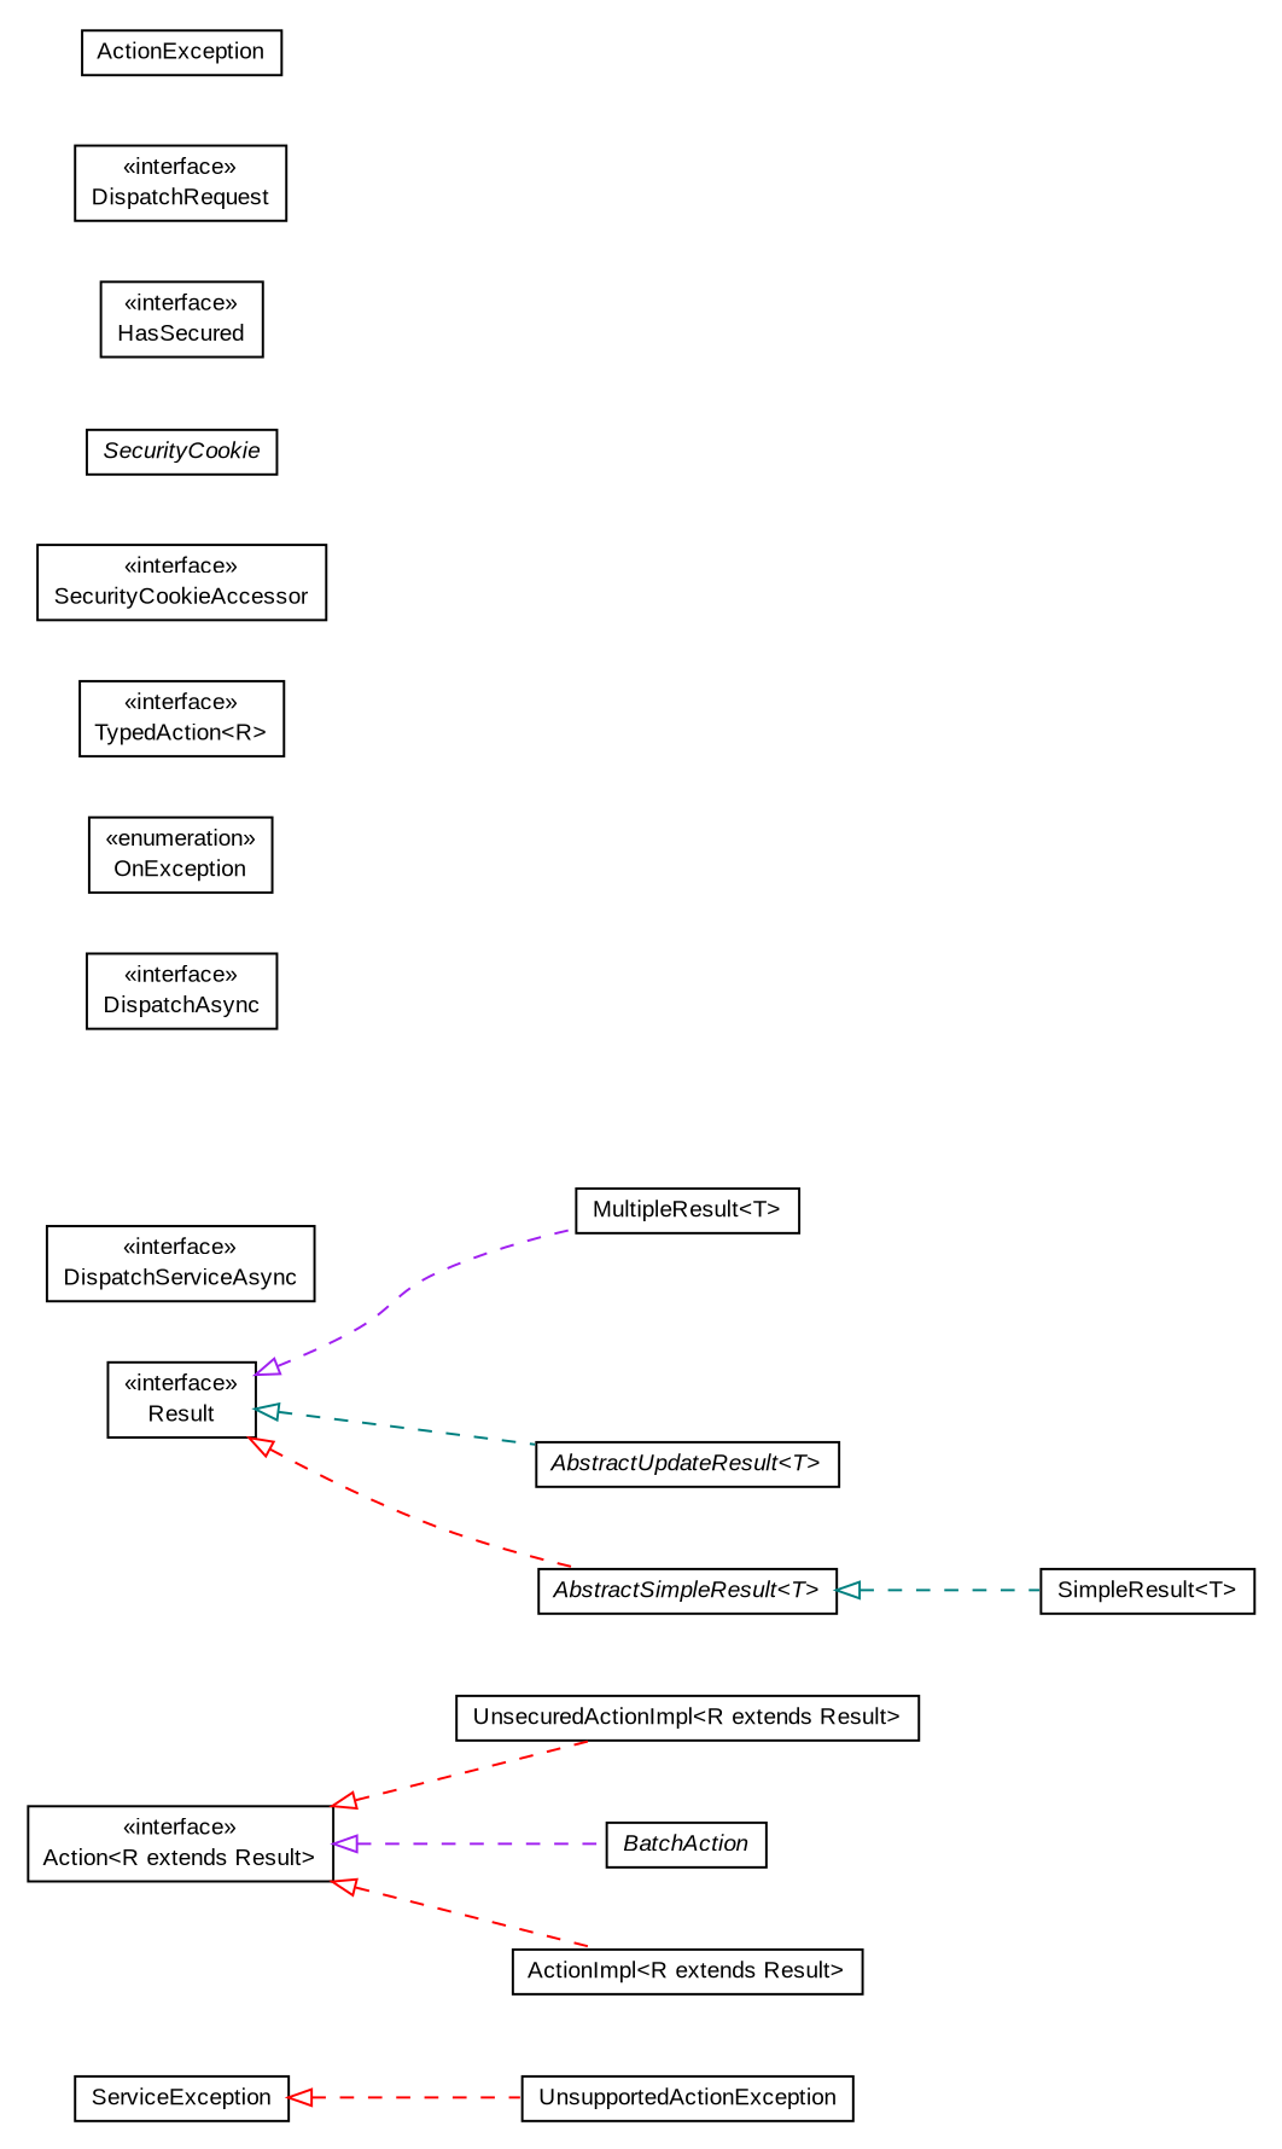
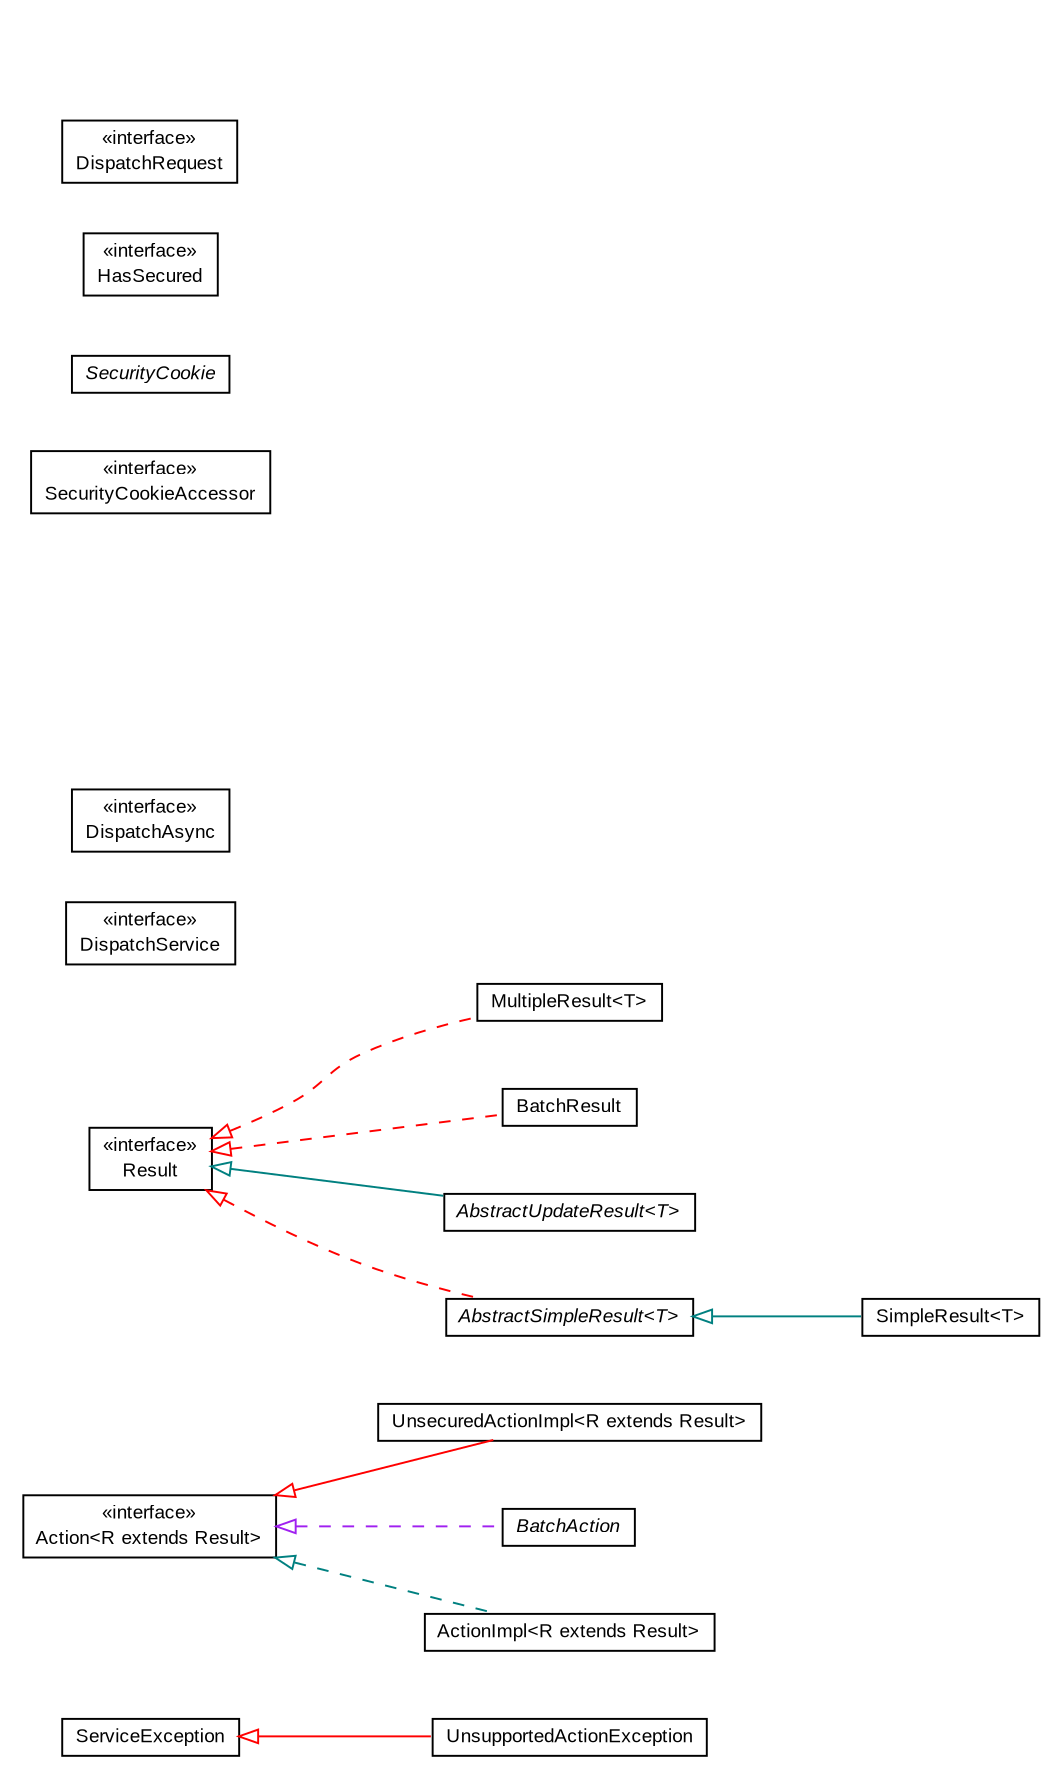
  digraph {
    nodesep=0.25
    rankdir=LR
    ranksep=0.5
    node [fontcolor=black fontname=arial fontsize=10.0 shape=plaintext]
    edge [arrowtail=empty color=red dir=back fontname=arial fontsize=10 headport=p labelfontname=arial labelfontsize=10 tailport=p style=dashed]
    n1 [label=<<table title="com.gwtplatform.dispatch.shared.UnsupportedActionException" border="0" cellborder="1" cellspacing="0" cellpadding="2" port="p" href="./UnsupportedActionException.html"> 		<tr><td><table border="0" cellspacing="0" cellpadding="1"> <tr><td align="center" balign="center"> UnsupportedActionException </td></tr> 		</table></td></tr> 		</table>>]
    n2 [label=<<table title="com.gwtplatform.dispatch.shared.UnsecuredActionImpl" border="0" cellborder="1" cellspacing="0" cellpadding="2" port="p" href="./UnsecuredActionImpl.html"> 		<tr><td><table border="0" cellspacing="0" cellpadding="1"> <tr><td align="center" balign="center"> UnsecuredActionImpl&lt;R extends Result&gt; </td></tr> 		</table></td></tr> 		</table>>]
    n3 [label=<<table title="com.gwtplatform.dispatch.shared.SimpleResult" border="0" cellborder="1" cellspacing="0" cellpadding="2" port="p" href="./SimpleResult.html"> 		<tr><td><table border="0" cellspacing="0" cellpadding="1"> <tr><td align="center" balign="center"> SimpleResult&lt;T&gt; </td></tr> 		</table></td></tr> 		</table>>]
    n4 [label=<<table title="com.gwtplatform.dispatch.shared.ServiceException" border="0" cellborder="1" cellspacing="0" cellpadding="2" port="p" href="./ServiceException.html"> 		<tr><td><table border="0" cellspacing="0" cellpadding="1"> <tr><td align="center" balign="center"> ServiceException </td></tr> 		</table></td></tr> 		</table>>]
    n5 [label=<<table title="com.gwtplatform.dispatch.shared.Result" border="0" cellborder="1" cellspacing="0" cellpadding="2" port="p" href="./Result.html"> 		<tr><td><table border="0" cellspacing="0" cellpadding="1"> <tr><td align="center" balign="center"> &#171;interface&#187; </td></tr> <tr><td align="center" balign="center"> Result </td></tr> 		</table></td></tr> 		</table>>]
    n6 [label=<<table title="com.gwtplatform.dispatch.shared.MultipleResult" border="0" cellborder="1" cellspacing="0" cellpadding="2" port="p" href="./MultipleResult.html"> 		<tr><td><table border="0" cellspacing="0" cellpadding="1"> <tr><td align="center" balign="center"> MultipleResult&lt;T&gt; </td></tr> 		</table></td></tr> 		</table>>]
+   n7 [label=<<table title="com.gwtplatform.dispatch.shared.BatchResult" border="0" cellborder="1" cellspacing="0" cellpadding="2" port="p" href="./BatchResult.html"> 		<tr><td><table border="0" cellspacing="0" cellpadding="1"> <tr><td align="center" balign="center"> BatchResult </td></tr> 		</table></td></tr> 		</table>>]
    n8 [label=<<table title="com.gwtplatform.dispatch.shared.AbstractUpdateResult" border="0" cellborder="1" cellspacing="0" cellpadding="2" port="p" href="./AbstractUpdateResult.html"> 		<tr><td><table border="0" cellspacing="0" cellpadding="1"> <tr><td align="center" balign="center"><font face="arial italic"> AbstractUpdateResult&lt;T&gt; </font></td></tr> 		</table></td></tr> 		</table>>]
    n9 [label=<<table title="com.gwtplatform.dispatch.shared.AbstractSimpleResult" border="0" cellborder="1" cellspacing="0" cellpadding="2" port="p" href="./AbstractSimpleResult.html"> 		<tr><td><table border="0" cellspacing="0" cellpadding="1"> <tr><td align="center" balign="center"><font face="arial italic"> AbstractSimpleResult&lt;T&gt; </font></td></tr> 		</table></td></tr> 		</table>>]
-   n10 [label=<<table title="com.gwtplatform.dispatch.shared.DispatchServiceAsync" border="0" cellborder="1" cellspacing="0" cellpadding="2" port="p" href="./DispatchServiceAsync.html"> 		<tr><td><table border="0" cellspacing="0" cellpadding="1"> <tr><td align="center" balign="center"> &#171;interface&#187; </td></tr> <tr><td align="center" balign="center"> DispatchServiceAsync </td></tr> 		</table></td></tr> 		</table>>]
+   n11 [label=<<table title="com.gwtplatform.dispatch.shared.DispatchService" border="0" cellborder="1" cellspacing="0" cellpadding="2" port="p" href="./DispatchService.html"> 		<tr><td><table border="0" cellspacing="0" cellpadding="1"> <tr><td align="center" balign="center"> &#171;interface&#187; </td></tr> <tr><td align="center" balign="center"> DispatchService </td></tr> 		</table></td></tr> 		</table>>]
    n12 [label=<<table title="com.gwtplatform.dispatch.shared.DispatchAsync" border="0" cellborder="1" cellspacing="0" cellpadding="2" port="p" href="./DispatchAsync.html"> 		<tr><td><table border="0" cellspacing="0" cellpadding="1"> <tr><td align="center" balign="center"> &#171;interface&#187; </td></tr> <tr><td align="center" balign="center"> DispatchAsync </td></tr> 		</table></td></tr> 		</table>>]
    n13 [label=<<table title="com.gwtplatform.dispatch.shared.BatchAction" border="0" cellborder="1" cellspacing="0" cellpadding="2" port="p" href="./BatchAction.html"> 		<tr><td><table border="0" cellspacing="0" cellpadding="1"> <tr><td align="center" balign="center"><font face="arial italic"> BatchAction </font></td></tr> 		</table></td></tr> 		</table>>]
-   n14 [label=<<table title="com.gwtplatform.dispatch.shared.BatchAction.OnException" border="0" cellborder="1" cellspacing="0" cellpadding="2" port="p" href="./BatchAction.OnException.html"> 		<tr><td><table border="0" cellspacing="0" cellpadding="1"> <tr><td align="center" balign="center"> &#171;enumeration&#187; </td></tr> <tr><td align="center" balign="center"> OnException </td></tr> 		</table></td></tr> 		</table>>]
    n15 [label=<<table title="com.gwtplatform.dispatch.shared.ActionImpl" border="0" cellborder="1" cellspacing="0" cellpadding="2" port="p" href="./ActionImpl.html"> 		<tr><td><table border="0" cellspacing="0" cellpadding="1"> <tr><td align="center" balign="center"> ActionImpl&lt;R extends Result&gt; </td></tr> 		</table></td></tr> 		</table>>]
    n16 [label=<<table title="com.gwtplatform.dispatch.shared.Action" border="0" cellborder="1" cellspacing="0" cellpadding="2" port="p" href="./Action.html"> 		<tr><td><table border="0" cellspacing="0" cellpadding="1"> <tr><td align="center" balign="center"> &#171;interface&#187; </td></tr> <tr><td align="center" balign="center"> Action&lt;R extends Result&gt; </td></tr> 		</table></td></tr> 		</table>>]
-   n17 [label=<<table title="com.gwtplatform.dispatch.shared.TypedAction" border="0" cellborder="1" cellspacing="0" cellpadding="2" port="p" href="./TypedAction.html"> 		<tr><td><table border="0" cellspacing="0" cellpadding="1"> <tr><td align="center" balign="center"> &#171;interface&#187; </td></tr> <tr><td align="center" balign="center"> TypedAction&lt;R&gt; </td></tr> 		</table></td></tr> 		</table>>]
    n18 [label=<<table title="com.gwtplatform.dispatch.shared.SecurityCookieAccessor" border="0" cellborder="1" cellspacing="0" cellpadding="2" port="p" href="./SecurityCookieAccessor.html"> 		<tr><td><table border="0" cellspacing="0" cellpadding="1"> <tr><td align="center" balign="center"> &#171;interface&#187; </td></tr> <tr><td align="center" balign="center"> SecurityCookieAccessor </td></tr> 		</table></td></tr> 		</table>>]
    n19 [label=<<table title="com.gwtplatform.dispatch.shared.SecurityCookie" border="0" cellborder="1" cellspacing="0" cellpadding="2" port="p" href="./SecurityCookie.html"> 		<tr><td><table border="0" cellspacing="0" cellpadding="1"> <tr><td align="center" balign="center"><font face="arial italic"> SecurityCookie </font></td></tr> 		</table></td></tr> 		</table>>]
    n20 [label=<<table title="com.gwtplatform.dispatch.shared.HasSecured" border="0" cellborder="1" cellspacing="0" cellpadding="2" port="p" href="./HasSecured.html"> 		<tr><td><table border="0" cellspacing="0" cellpadding="1"> <tr><td align="center" balign="center"> &#171;interface&#187; </td></tr> <tr><td align="center" balign="center"> HasSecured </td></tr> 		</table></td></tr> 		</table>>]
    n21 [label=<<table title="com.gwtplatform.dispatch.shared.DispatchRequest" border="0" cellborder="1" cellspacing="0" cellpadding="2" port="p" href="./DispatchRequest.html"> 		<tr><td><table border="0" cellspacing="0" cellpadding="1"> <tr><td align="center" balign="center"> &#171;interface&#187; </td></tr> <tr><td align="center" balign="center"> DispatchRequest </td></tr> 		</table></td></tr> 		</table>>]
-   n22 [label=<<table title="com.gwtplatform.dispatch.shared.ActionException" border="0" cellborder="1" cellspacing="0" cellpadding="2" port="p" href="./ActionException.html"> 		<tr><td><table border="0" cellspacing="0" cellpadding="1"> <tr><td align="center" balign="center"> ActionException </td></tr> 		</table></td></tr> 		</table>>]
-   n4 -> n1
-   n5 -> n6 [color=purple]
-   n5 -> n8 [color=teal]
+   n4 -> n1 [style=""]
+   n5 -> n6
+   n5 -> n7
+   n5 -> n8 [color=teal style=solid]
    n5 -> n9
-   n9 -> n3 [color=teal]
-   n16 -> n2
+   n9 -> n3 [color=teal style=""]
+   n16 -> n2 [style=solid]
    n16 -> n13 [color=purple]
-   n16 -> n15
+   n16 -> n15 [color=teal]
  }
